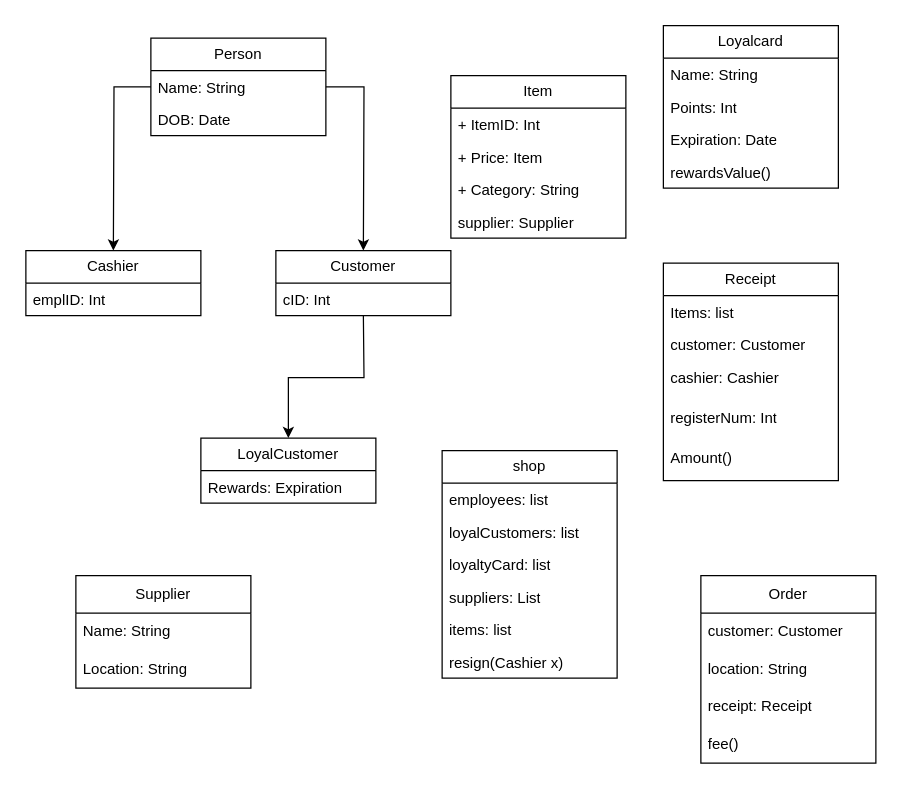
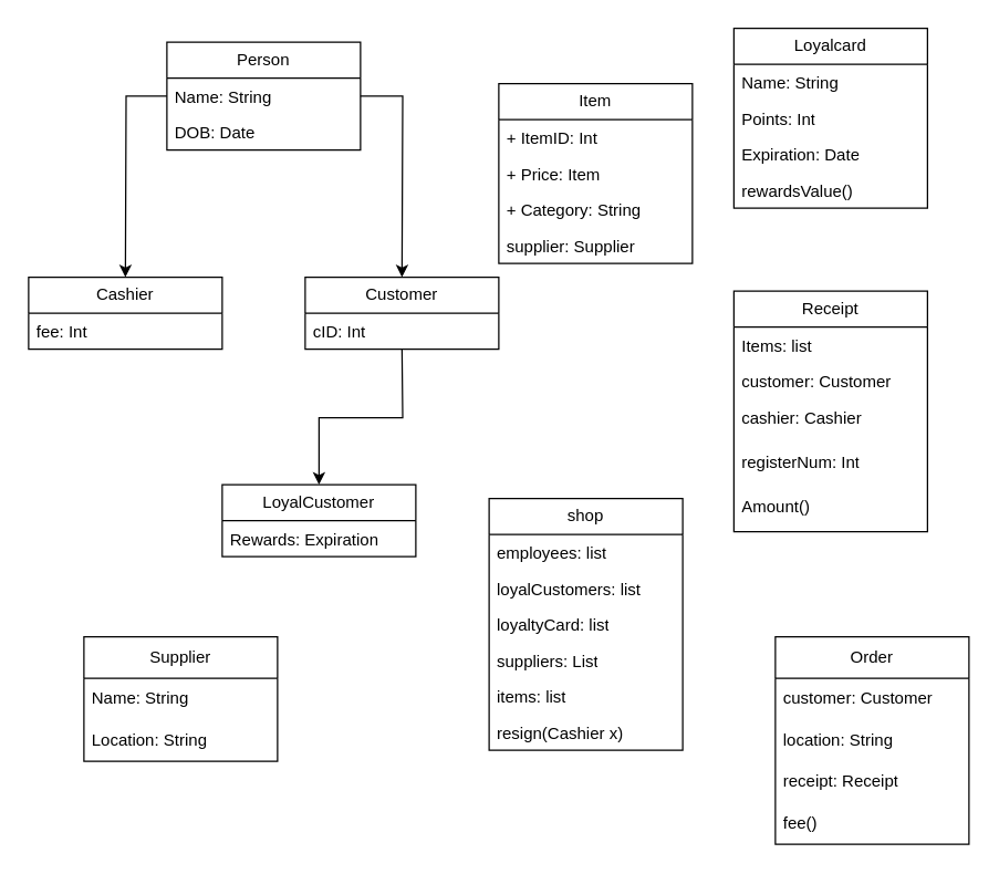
  <mxCell id="0" />
  <mxCell id="1" parent="0" />
  <mxCell id="2" value="Item" style="swimlane;fontStyle=0;childLayout=stackLayout;horizontal=1;startSize=26;fillColor=none;horizontalStack=0;resizeParent=1;resizeParentMax=0;resizeLast=0;collapsible=1;marginBottom=0;whiteSpace=wrap;html=1;" parent="1" vertex="1"><mxGeometry x="360" y="60" width="140" height="130" as="geometry" /></mxCell>
  <mxCell id="3" value="+ ItemID: Int" style="text;strokeColor=none;fillColor=none;align=left;verticalAlign=top;spacingLeft=4;spacingRight=4;overflow=hidden;rotatable=0;points=[[0,0.5],[1,0.5]];portConstraint=eastwest;whiteSpace=wrap;html=1;" parent="2" vertex="1"><mxGeometry y="26" width="140" height="26" as="geometry" /></mxCell>
  <mxCell id="4" value="+ Price: Item" style="text;strokeColor=none;fillColor=none;align=left;verticalAlign=top;spacingLeft=4;spacingRight=4;overflow=hidden;rotatable=0;points=[[0,0.5],[1,0.5]];portConstraint=eastwest;whiteSpace=wrap;html=1;" parent="2" vertex="1"><mxGeometry y="52" width="140" height="26" as="geometry" /></mxCell>
  <mxCell id="5" value="+ Category: String" style="text;strokeColor=none;fillColor=none;align=left;verticalAlign=top;spacingLeft=4;spacingRight=4;overflow=hidden;rotatable=0;points=[[0,0.5],[1,0.5]];portConstraint=eastwest;whiteSpace=wrap;html=1;" vertex="1" parent="2"><mxGeometry y="78" width="140" height="26" as="geometry" /></mxCell>
  <mxCell id="6" value="supplier: Supplier" style="text;strokeColor=none;fillColor=none;align=left;verticalAlign=top;spacingLeft=4;spacingRight=4;overflow=hidden;rotatable=0;points=[[0,0.5],[1,0.5]];portConstraint=eastwest;whiteSpace=wrap;html=1;" parent="2" vertex="1"><mxGeometry y="104" width="140" height="26" as="geometry" /></mxCell>
  <mxCell id="7" style="edgeStyle=orthogonalEdgeStyle;rounded=0;orthogonalLoop=1;jettySize=auto;html=1;entryX=0.5;entryY=0;entryDx=0;entryDy=0;" parent="1" target="14" edge="1"><mxGeometry relative="1" as="geometry"><mxPoint x="290" y="252" as="sourcePoint" /></mxGeometry></mxCell>
  <mxCell id="8" value="Receipt" style="swimlane;fontStyle=0;childLayout=stackLayout;horizontal=1;startSize=26;fillColor=none;horizontalStack=0;resizeParent=1;resizeParentMax=0;resizeLast=0;collapsible=1;marginBottom=0;whiteSpace=wrap;html=1;" parent="1" vertex="1"><mxGeometry x="530" y="210" width="140" height="174" as="geometry" /></mxCell>
  <mxCell id="9" value="Items: list" style="text;strokeColor=none;fillColor=none;align=left;verticalAlign=top;spacingLeft=4;spacingRight=4;overflow=hidden;rotatable=0;points=[[0,0.5],[1,0.5]];portConstraint=eastwest;whiteSpace=wrap;html=1;" parent="8" vertex="1"><mxGeometry y="26" width="140" height="26" as="geometry" /></mxCell>
  <mxCell id="10" value="customer: Customer&amp;nbsp;" style="text;strokeColor=none;fillColor=none;align=left;verticalAlign=top;spacingLeft=4;spacingRight=4;overflow=hidden;rotatable=0;points=[[0,0.5],[1,0.5]];portConstraint=eastwest;whiteSpace=wrap;html=1;" parent="8" vertex="1"><mxGeometry y="52" width="140" height="26" as="geometry" /></mxCell>
  <mxCell id="11" value="cashier: Cashier" style="text;strokeColor=none;fillColor=none;align=left;verticalAlign=top;spacingLeft=4;spacingRight=4;overflow=hidden;rotatable=0;points=[[0,0.5],[1,0.5]];portConstraint=eastwest;whiteSpace=wrap;html=1;" parent="8" vertex="1"><mxGeometry y="78" width="140" height="32" as="geometry" /></mxCell>
  <mxCell id="12" value="registerNum: Int" style="text;strokeColor=none;fillColor=none;align=left;verticalAlign=top;spacingLeft=4;spacingRight=4;overflow=hidden;rotatable=0;points=[[0,0.5],[1,0.5]];portConstraint=eastwest;whiteSpace=wrap;html=1;" vertex="1" parent="8"><mxGeometry y="110" width="140" height="32" as="geometry" /></mxCell>
  <mxCell id="13" value="Amount()" style="text;strokeColor=none;fillColor=none;align=left;verticalAlign=top;spacingLeft=4;spacingRight=4;overflow=hidden;rotatable=0;points=[[0,0.5],[1,0.5]];portConstraint=eastwest;whiteSpace=wrap;html=1;" vertex="1" parent="8"><mxGeometry y="142" width="140" height="32" as="geometry" /></mxCell>
  <mxCell id="14" value="LoyalCustomer" style="swimlane;fontStyle=0;childLayout=stackLayout;horizontal=1;startSize=26;fillColor=none;horizontalStack=0;resizeParent=1;resizeParentMax=0;resizeLast=0;collapsible=1;marginBottom=0;whiteSpace=wrap;html=1;" parent="1" vertex="1"><mxGeometry x="160" y="350" width="140" height="52" as="geometry" /></mxCell>
  <mxCell id="15" value="Rewards: Expiration" style="text;strokeColor=none;fillColor=none;align=left;verticalAlign=top;spacingLeft=4;spacingRight=4;overflow=hidden;rotatable=0;points=[[0,0.5],[1,0.5]];portConstraint=eastwest;whiteSpace=wrap;html=1;" vertex="1" parent="14"><mxGeometry y="26" width="140" height="26" as="geometry" /></mxCell>
  <mxCell id="16" style="edgeStyle=orthogonalEdgeStyle;rounded=0;orthogonalLoop=1;jettySize=auto;html=1;entryX=0.5;entryY=0;entryDx=0;entryDy=0;" parent="1" source="18" edge="1"><mxGeometry relative="1" as="geometry"><mxPoint x="90" y="200" as="targetPoint" /></mxGeometry></mxCell>
  <mxCell id="17" style="edgeStyle=orthogonalEdgeStyle;rounded=0;orthogonalLoop=1;jettySize=auto;html=1;entryX=0.5;entryY=0;entryDx=0;entryDy=0;" parent="1" source="18" edge="1"><mxGeometry relative="1" as="geometry"><mxPoint x="290" y="200" as="targetPoint" /></mxGeometry></mxCell>
  <mxCell id="18" value="Person" style="swimlane;fontStyle=0;childLayout=stackLayout;horizontal=1;startSize=26;fillColor=none;horizontalStack=0;resizeParent=1;resizeParentMax=0;resizeLast=0;collapsible=1;marginBottom=0;whiteSpace=wrap;html=1;" parent="1" vertex="1"><mxGeometry x="120" y="30" width="140" height="78" as="geometry" /></mxCell>
  <mxCell id="19" value="Name: String" style="text;strokeColor=none;fillColor=none;align=left;verticalAlign=top;spacingLeft=4;spacingRight=4;overflow=hidden;rotatable=0;points=[[0,0.5],[1,0.5]];portConstraint=eastwest;whiteSpace=wrap;html=1;" parent="18" vertex="1"><mxGeometry y="26" width="140" height="26" as="geometry" /></mxCell>
  <mxCell id="20" value="DOB: Date" style="text;strokeColor=none;fillColor=none;align=left;verticalAlign=top;spacingLeft=4;spacingRight=4;overflow=hidden;rotatable=0;points=[[0,0.5],[1,0.5]];portConstraint=eastwest;whiteSpace=wrap;html=1;" parent="18" vertex="1"><mxGeometry y="52" width="140" height="26" as="geometry" /></mxCell>
  <mxCell id="21" value="Loyalcard" style="swimlane;fontStyle=0;childLayout=stackLayout;horizontal=1;startSize=26;fillColor=none;horizontalStack=0;resizeParent=1;resizeParentMax=0;resizeLast=0;collapsible=1;marginBottom=0;whiteSpace=wrap;html=1;" parent="1" vertex="1"><mxGeometry x="530" y="20" width="140" height="130" as="geometry" /></mxCell>
  <mxCell id="22" value="Name: String" style="text;strokeColor=none;fillColor=none;align=left;verticalAlign=top;spacingLeft=4;spacingRight=4;overflow=hidden;rotatable=0;points=[[0,0.5],[1,0.5]];portConstraint=eastwest;whiteSpace=wrap;html=1;" parent="21" vertex="1"><mxGeometry y="26" width="140" height="26" as="geometry" /></mxCell>
  <mxCell id="23" value="Points: Int" style="text;strokeColor=none;fillColor=none;align=left;verticalAlign=top;spacingLeft=4;spacingRight=4;overflow=hidden;rotatable=0;points=[[0,0.5],[1,0.5]];portConstraint=eastwest;whiteSpace=wrap;html=1;" parent="21" vertex="1"><mxGeometry y="52" width="140" height="26" as="geometry" /></mxCell>
  <mxCell id="24" value="Expiration: Date" style="text;strokeColor=none;fillColor=none;align=left;verticalAlign=top;spacingLeft=4;spacingRight=4;overflow=hidden;rotatable=0;points=[[0,0.5],[1,0.5]];portConstraint=eastwest;whiteSpace=wrap;html=1;" parent="21" vertex="1"><mxGeometry y="78" width="140" height="26" as="geometry" /></mxCell>
  <mxCell id="25" value="rewardsValue()" style="text;strokeColor=none;fillColor=none;align=left;verticalAlign=top;spacingLeft=4;spacingRight=4;overflow=hidden;rotatable=0;points=[[0,0.5],[1,0.5]];portConstraint=eastwest;whiteSpace=wrap;html=1;" vertex="1" parent="21"><mxGeometry y="104" width="140" height="26" as="geometry" /></mxCell>
  <mxCell id="26" value="shop" style="swimlane;fontStyle=0;childLayout=stackLayout;horizontal=1;startSize=26;fillColor=none;horizontalStack=0;resizeParent=1;resizeParentMax=0;resizeLast=0;collapsible=1;marginBottom=0;whiteSpace=wrap;html=1;" parent="1" vertex="1"><mxGeometry x="353" y="360" width="140" height="182" as="geometry" /></mxCell>
  <mxCell id="27" value="employees: list" style="text;strokeColor=none;fillColor=none;align=left;verticalAlign=top;spacingLeft=4;spacingRight=4;overflow=hidden;rotatable=0;points=[[0,0.5],[1,0.5]];portConstraint=eastwest;whiteSpace=wrap;html=1;" parent="26" vertex="1"><mxGeometry y="26" width="140" height="26" as="geometry" /></mxCell>
  <mxCell id="28" value="loyalCustomers: list" style="text;strokeColor=none;fillColor=none;align=left;verticalAlign=top;spacingLeft=4;spacingRight=4;overflow=hidden;rotatable=0;points=[[0,0.5],[1,0.5]];portConstraint=eastwest;whiteSpace=wrap;html=1;" parent="26" vertex="1"><mxGeometry y="52" width="140" height="26" as="geometry" /></mxCell>
  <mxCell id="29" value="loyaltyCard: list" style="text;strokeColor=none;fillColor=none;align=left;verticalAlign=top;spacingLeft=4;spacingRight=4;overflow=hidden;rotatable=0;points=[[0,0.5],[1,0.5]];portConstraint=eastwest;whiteSpace=wrap;html=1;" parent="26" vertex="1"><mxGeometry y="78" width="140" height="26" as="geometry" /></mxCell>
  <mxCell id="30" value="suppliers: List" style="text;strokeColor=none;fillColor=none;align=left;verticalAlign=top;spacingLeft=4;spacingRight=4;overflow=hidden;rotatable=0;points=[[0,0.5],[1,0.5]];portConstraint=eastwest;whiteSpace=wrap;html=1;" vertex="1" parent="26"><mxGeometry y="104" width="140" height="26" as="geometry" /></mxCell>
  <mxCell id="31" value="items: list" style="text;strokeColor=none;fillColor=none;align=left;verticalAlign=top;spacingLeft=4;spacingRight=4;overflow=hidden;rotatable=0;points=[[0,0.5],[1,0.5]];portConstraint=eastwest;whiteSpace=wrap;html=1;" vertex="1" parent="26"><mxGeometry y="130" width="140" height="26" as="geometry" /></mxCell>
  <mxCell id="32" value="resign(Cashier x)" style="text;strokeColor=none;fillColor=none;align=left;verticalAlign=top;spacingLeft=4;spacingRight=4;overflow=hidden;rotatable=0;points=[[0,0.5],[1,0.5]];portConstraint=eastwest;whiteSpace=wrap;html=1;" parent="26" vertex="1"><mxGeometry y="156" width="140" height="26" as="geometry" /></mxCell>
  <mxCell id="33" value="Customer" style="swimlane;fontStyle=0;childLayout=stackLayout;horizontal=1;startSize=26;fillColor=none;horizontalStack=0;resizeParent=1;resizeParentMax=0;resizeLast=0;collapsible=1;marginBottom=0;whiteSpace=wrap;html=1;" parent="1" vertex="1"><mxGeometry x="220" y="200" width="140" height="52" as="geometry" /></mxCell>
  <mxCell id="34" value="cID: Int" style="text;strokeColor=none;fillColor=none;align=left;verticalAlign=top;spacingLeft=4;spacingRight=4;overflow=hidden;rotatable=0;points=[[0,0.5],[1,0.5]];portConstraint=eastwest;whiteSpace=wrap;html=1;" parent="33" vertex="1"><mxGeometry y="26" width="140" height="26" as="geometry" /></mxCell>
  <mxCell id="35" value="Cashier" style="swimlane;fontStyle=0;childLayout=stackLayout;horizontal=1;startSize=26;fillColor=none;horizontalStack=0;resizeParent=1;resizeParentMax=0;resizeLast=0;collapsible=1;marginBottom=0;whiteSpace=wrap;html=1;" parent="1" vertex="1"><mxGeometry x="20" y="200" width="140" height="52" as="geometry" /></mxCell>
- <mxCell id="36" value="emplID: Int" style="text;strokeColor=none;fillColor=none;align=left;verticalAlign=top;spacingLeft=4;spacingRight=4;overflow=hidden;rotatable=0;points=[[0,0.5],[1,0.5]];portConstraint=eastwest;whiteSpace=wrap;html=1;" parent="35" vertex="1"><mxGeometry y="26" width="140" height="26" as="geometry" /></mxCell>
+ <mxCell id="36" value="fee: Int" style="text;strokeColor=none;fillColor=none;align=left;verticalAlign=top;spacingLeft=4;spacingRight=4;overflow=hidden;rotatable=0;points=[[0,0.5],[1,0.5]];portConstraint=eastwest;whiteSpace=wrap;html=1;" parent="35" vertex="1"><mxGeometry y="26" width="140" height="26" as="geometry" /></mxCell>
  <mxCell id="37" value="Supplier" style="swimlane;fontStyle=0;childLayout=stackLayout;horizontal=1;startSize=30;horizontalStack=0;resizeParent=1;resizeParentMax=0;resizeLast=0;collapsible=1;marginBottom=0;whiteSpace=wrap;html=1;" vertex="1" parent="1"><mxGeometry x="60" y="460" width="140" height="90" as="geometry" /></mxCell>
  <mxCell id="38" value="Name: String" style="text;strokeColor=none;fillColor=none;align=left;verticalAlign=middle;spacingLeft=4;spacingRight=4;overflow=hidden;points=[[0,0.5],[1,0.5]];portConstraint=eastwest;rotatable=0;whiteSpace=wrap;html=1;" vertex="1" parent="37"><mxGeometry y="30" width="140" height="30" as="geometry" /></mxCell>
  <mxCell id="39" value="Location: String" style="text;strokeColor=none;fillColor=none;align=left;verticalAlign=middle;spacingLeft=4;spacingRight=4;overflow=hidden;points=[[0,0.5],[1,0.5]];portConstraint=eastwest;rotatable=0;whiteSpace=wrap;html=1;" vertex="1" parent="37"><mxGeometry y="60" width="140" height="30" as="geometry" /></mxCell>
  <mxCell id="40" value="Order" style="swimlane;fontStyle=0;childLayout=stackLayout;horizontal=1;startSize=30;horizontalStack=0;resizeParent=1;resizeParentMax=0;resizeLast=0;collapsible=1;marginBottom=0;whiteSpace=wrap;html=1;" vertex="1" parent="1"><mxGeometry x="560" y="460" width="140" height="150" as="geometry" /></mxCell>
  <mxCell id="41" value="customer: Customer" style="text;strokeColor=none;fillColor=none;align=left;verticalAlign=middle;spacingLeft=4;spacingRight=4;overflow=hidden;points=[[0,0.5],[1,0.5]];portConstraint=eastwest;rotatable=0;whiteSpace=wrap;html=1;" vertex="1" parent="40"><mxGeometry y="30" width="140" height="30" as="geometry" /></mxCell>
  <mxCell id="42" value="location: String" style="text;strokeColor=none;fillColor=none;align=left;verticalAlign=middle;spacingLeft=4;spacingRight=4;overflow=hidden;points=[[0,0.5],[1,0.5]];portConstraint=eastwest;rotatable=0;whiteSpace=wrap;html=1;" vertex="1" parent="40"><mxGeometry y="60" width="140" height="30" as="geometry" /></mxCell>
  <mxCell id="43" value="receipt: Receipt" style="text;strokeColor=none;fillColor=none;align=left;verticalAlign=middle;spacingLeft=4;spacingRight=4;overflow=hidden;points=[[0,0.5],[1,0.5]];portConstraint=eastwest;rotatable=0;whiteSpace=wrap;html=1;" vertex="1" parent="40"><mxGeometry y="90" width="140" height="30" as="geometry" /></mxCell>
  <mxCell id="44" value="fee()" style="text;strokeColor=none;fillColor=none;align=left;verticalAlign=middle;spacingLeft=4;spacingRight=4;overflow=hidden;points=[[0,0.5],[1,0.5]];portConstraint=eastwest;rotatable=0;whiteSpace=wrap;html=1;" vertex="1" parent="40"><mxGeometry y="120" width="140" height="30" as="geometry" /></mxCell>
